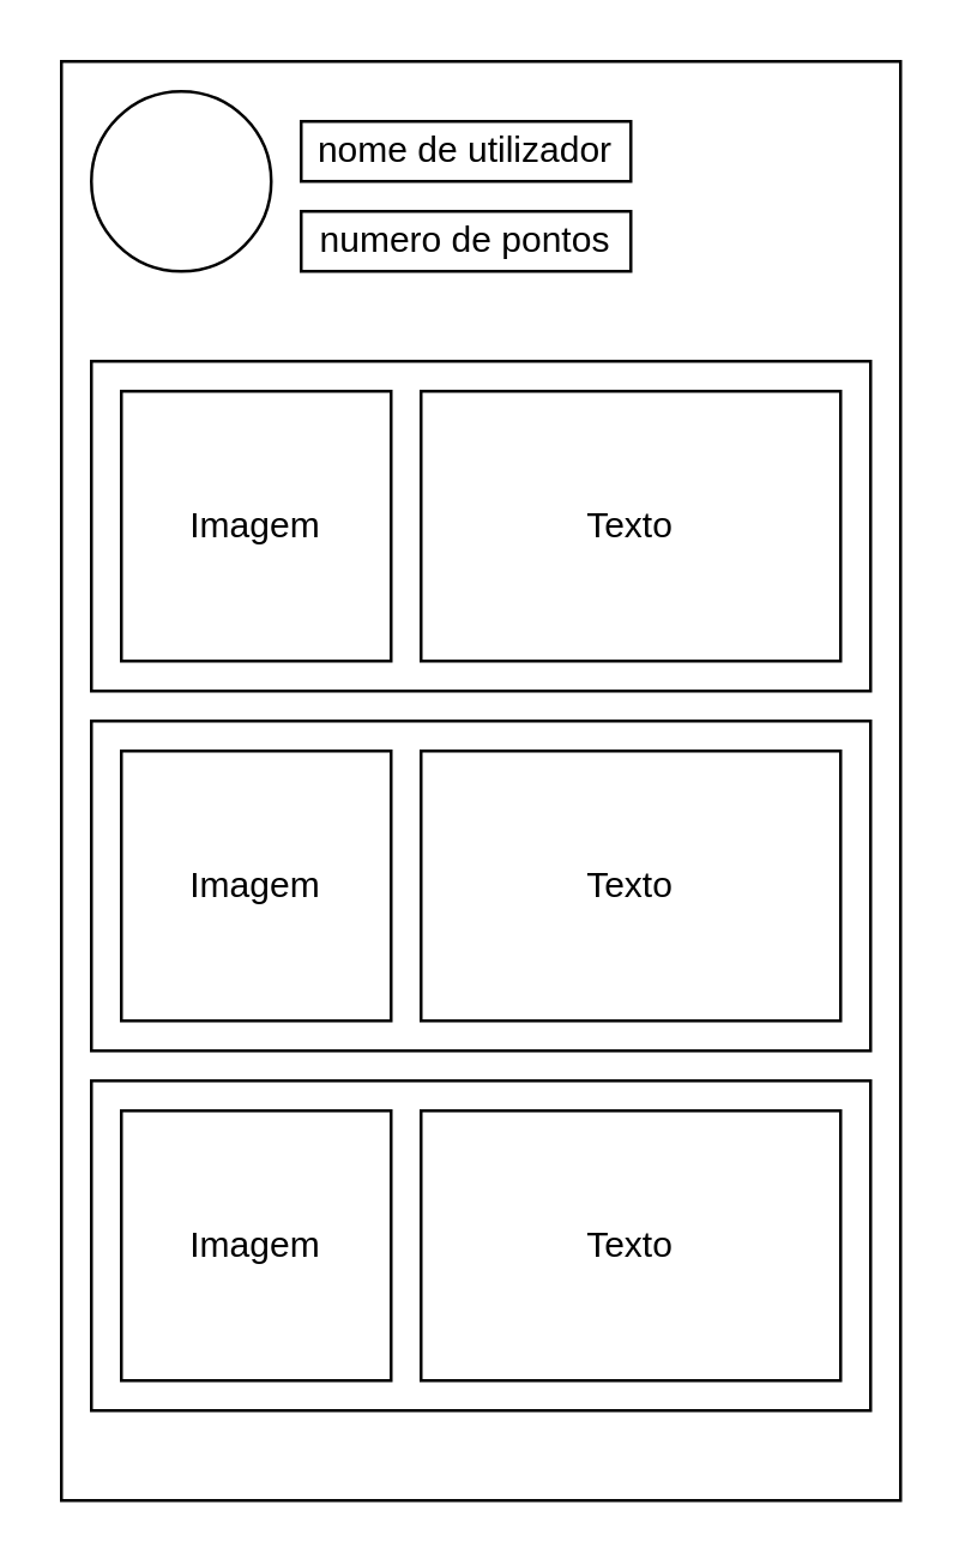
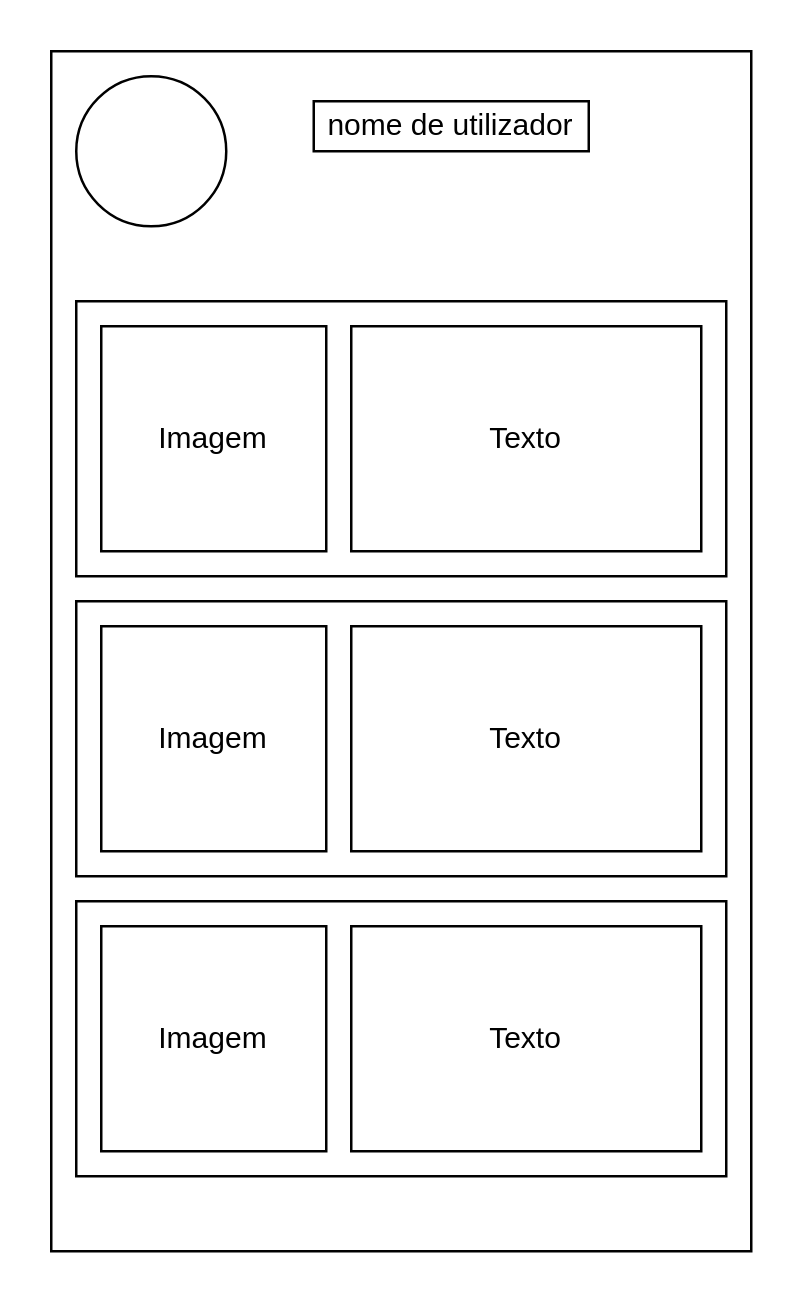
  <mxCell id="0" />
  <mxCell id="1" parent="0" />
  <mxCell id="2" value="" style="rounded=0;whiteSpace=wrap;html=1;" vertex="1" parent="1"><mxGeometry x="20" y="20" width="280" height="480" as="geometry" /></mxCell>
  <mxCell id="3" value="" style="ellipse;whiteSpace=wrap;html=1;aspect=fixed;" vertex="1" parent="1"><mxGeometry x="30" y="30" width="60" height="60" as="geometry" /></mxCell>
- <mxCell id="4" value="nome de utilizador" style="rounded=0;whiteSpace=wrap;html=1;" vertex="1" parent="1"><mxGeometry x="100" y="40" width="110" height="20" as="geometry" /></mxCell>
- <mxCell id="5" value="numero de pontos" style="rounded=0;whiteSpace=wrap;html=1;" vertex="1" parent="1"><mxGeometry x="100" y="70" width="110" height="20" as="geometry" /></mxCell>
+ <mxCell id="4" value="nome de utilizador" style="rounded=0;whiteSpace=wrap;html=1;" vertex="1" parent="1"><mxGeometry x="125" y="40" width="110" height="20" as="geometry" /></mxCell>
  <mxCell id="6" value="" style="rounded=0;whiteSpace=wrap;html=1;" vertex="1" parent="1"><mxGeometry x="30" y="120" width="260" height="110" as="geometry" /></mxCell>
  <mxCell id="7" value="Imagem" style="whiteSpace=wrap;html=1;aspect=fixed;" vertex="1" parent="1"><mxGeometry x="40" y="130" width="90" height="90" as="geometry" /></mxCell>
  <mxCell id="8" value="Texto" style="rounded=0;whiteSpace=wrap;html=1;" vertex="1" parent="1"><mxGeometry x="140" y="130" width="140" height="90" as="geometry" /></mxCell>
  <mxCell id="9" value="" style="rounded=0;whiteSpace=wrap;html=1;" vertex="1" parent="1"><mxGeometry x="30" y="240" width="260" height="110" as="geometry" /></mxCell>
  <mxCell id="10" value="Imagem" style="whiteSpace=wrap;html=1;aspect=fixed;" vertex="1" parent="1"><mxGeometry x="40" y="250" width="90" height="90" as="geometry" /></mxCell>
  <mxCell id="11" value="Texto" style="rounded=0;whiteSpace=wrap;html=1;" vertex="1" parent="1"><mxGeometry x="140" y="250" width="140" height="90" as="geometry" /></mxCell>
  <mxCell id="12" value="" style="rounded=0;whiteSpace=wrap;html=1;" vertex="1" parent="1"><mxGeometry x="30" y="360" width="260" height="110" as="geometry" /></mxCell>
  <mxCell id="13" value="Imagem" style="whiteSpace=wrap;html=1;aspect=fixed;" vertex="1" parent="1"><mxGeometry x="40" y="370" width="90" height="90" as="geometry" /></mxCell>
  <mxCell id="14" value="Texto" style="rounded=0;whiteSpace=wrap;html=1;" vertex="1" parent="1"><mxGeometry x="140" y="370" width="140" height="90" as="geometry" /></mxCell>
